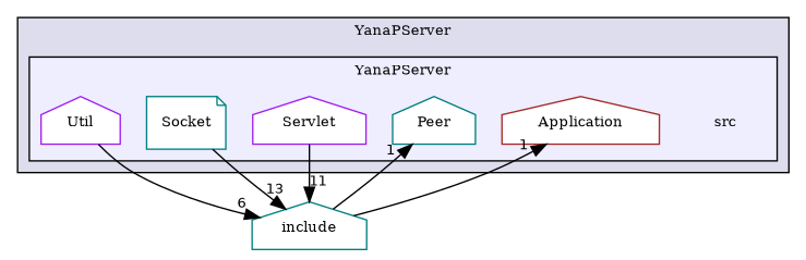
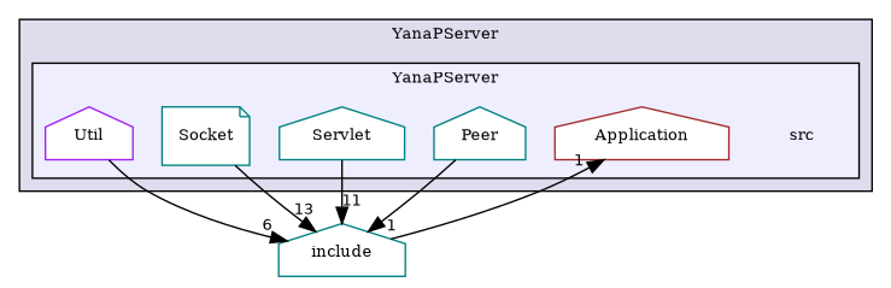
  digraph {
    compound=true
    fontname="DejaVu Serif"
    node [color=purple fontname="DejaVu Serif" fontsize=10 shape=house fillcolor=white style=filled]
    edge [fontname="DejaVu Serif" headlabel=1 labeldistance=1.5 labelfontname=Helvetica labelfontsize=10]
    n1 [label=src shape=plaintext fillcolor="" style=""]
    n2 [color=brown label=Application]
    n3 [color=teal label=Peer]
-   n4 [label=Servlet]
+   n4 [color=teal label=Servlet]
    n5 [color=teal label=Socket shape=note]
    n6 [label=Util]
    n7 [color=teal label=include]
    subgraph cluster_1 {
      bgcolor="#ddddee"
      fontsize=10
      label=YanaPServer
      pencolor=black
      subgraph cluster_2 {
        bgcolor="#eeeeff"
        fontsize=10
        label=YanaPServer
        pencolor=black
        n1
        n2
        n3
        n4
        n5
        n6
      }
    }
-   n7 -> n3
+   n3 -> n7
    n4 -> n7 [headlabel=11]
    n5 -> n7 [headlabel=13]
    n6 -> n7 [headlabel=6]
    n7 -> n2
  }
